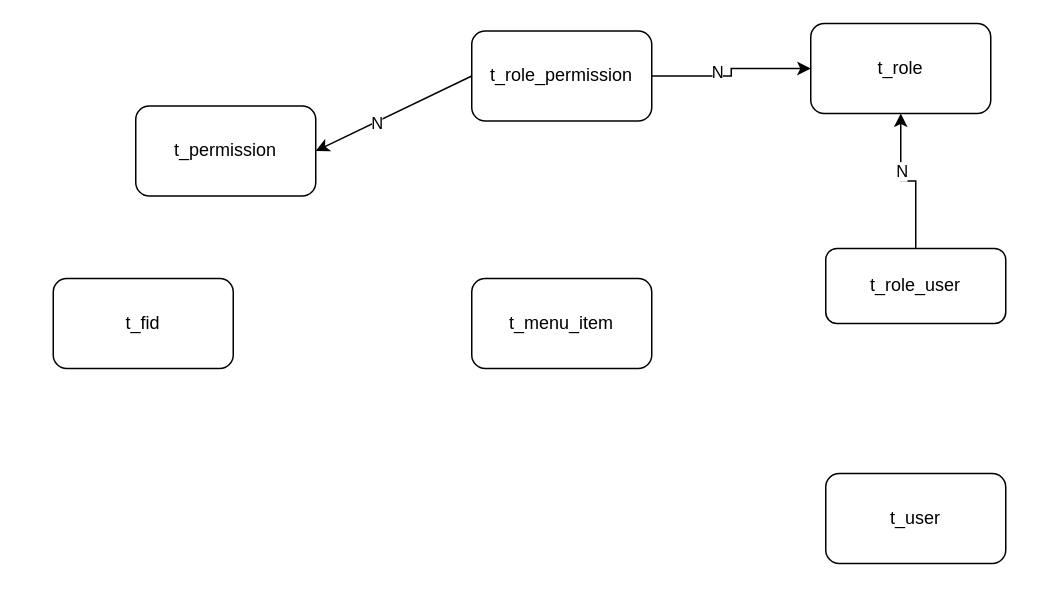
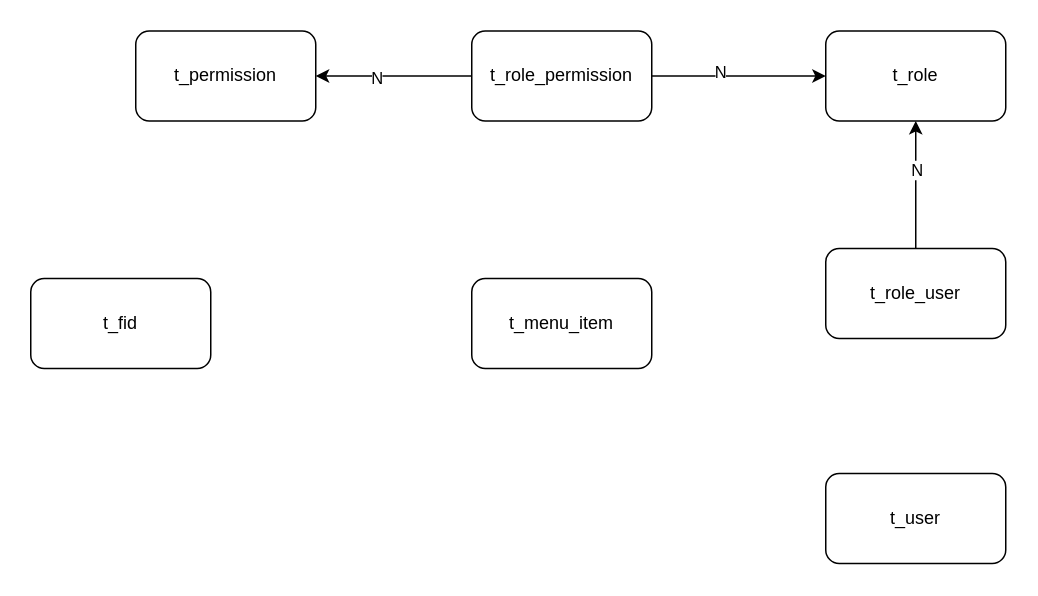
  <mxCell id="0" />
  <mxCell id="1" parent="0" />
- <mxCell id="2" value="t_fid" style="rounded=1;whiteSpace=wrap;html=1;" parent="1" vertex="1"><mxGeometry x="35" y="185" width="120" height="60" as="geometry" /></mxCell>
+ <mxCell id="2" value="t_fid" style="rounded=1;whiteSpace=wrap;html=1;" parent="1" vertex="1"><mxGeometry x="20" y="185" width="120" height="60" as="geometry" /></mxCell>
  <mxCell id="3" value="t_user" style="rounded=1;whiteSpace=wrap;html=1;" parent="1" vertex="1"><mxGeometry x="550" y="315" width="120" height="60" as="geometry" /></mxCell>
- <mxCell id="4" value="t_role" style="rounded=1;whiteSpace=wrap;html=1;" parent="1" vertex="1"><mxGeometry x="540" y="15" width="120" height="60" as="geometry" /></mxCell>
+ <mxCell id="4" value="t_role" style="rounded=1;whiteSpace=wrap;html=1;" parent="1" vertex="1"><mxGeometry x="550" y="20" width="120" height="60" as="geometry" /></mxCell>
  <mxCell id="5" style="edgeStyle=orthogonalEdgeStyle;rounded=0;orthogonalLoop=1;jettySize=auto;html=1;exitX=0.5;exitY=0;exitDx=0;exitDy=0;entryX=0.5;entryY=1;entryDx=0;entryDy=0;" parent="1" source="7" target="4" edge="1"><mxGeometry relative="1" as="geometry" /></mxCell>
  <mxCell id="6" value="N" style="edgeLabel;html=1;align=center;verticalAlign=middle;resizable=0;points=[];" parent="5" vertex="1" connectable="0"><mxGeometry x="0.247" relative="1" as="geometry"><mxPoint as="offset" /></mxGeometry></mxCell>
- <mxCell id="7" value="t_role_user" style="rounded=1;whiteSpace=wrap;html=1;" parent="1" vertex="1"><mxGeometry x="550" y="165" width="120" height="50" as="geometry" /></mxCell>
- <mxCell id="8" value="t_permission" style="rounded=1;whiteSpace=wrap;html=1;" parent="1" vertex="1"><mxGeometry x="90" y="70" width="120" height="60" as="geometry" /></mxCell>
+ <mxCell id="7" value="t_role_user" style="rounded=1;whiteSpace=wrap;html=1;" parent="1" vertex="1"><mxGeometry x="550" y="165" width="120" height="60" as="geometry" /></mxCell>
+ <mxCell id="8" value="t_permission" style="rounded=1;whiteSpace=wrap;html=1;" parent="1" vertex="1"><mxGeometry x="90" y="20" width="120" height="60" as="geometry" /></mxCell>
  <mxCell id="9" value="" style="edgeStyle=orthogonalEdgeStyle;rounded=0;orthogonalLoop=1;jettySize=auto;html=1;" parent="1" source="11" target="4" edge="1"><mxGeometry relative="1" as="geometry" /></mxCell>
  <mxCell id="10" value="N" style="edgeLabel;html=1;align=center;verticalAlign=middle;resizable=0;points=[];" parent="9" vertex="1" connectable="0"><mxGeometry x="-0.224" y="3" relative="1" as="geometry"><mxPoint as="offset" /></mxGeometry></mxCell>
  <mxCell id="11" value="t_role_permission" style="rounded=1;whiteSpace=wrap;html=1;" parent="1" vertex="1"><mxGeometry x="314" y="20" width="120" height="60" as="geometry" /></mxCell>
  <mxCell id="12" value="" style="endArrow=none;startArrow=classic;html=1;entryX=0;entryY=0.5;entryDx=0;entryDy=0;exitX=1;exitY=0.5;exitDx=0;exitDy=0;" parent="1" source="8" target="11" edge="1"><mxGeometry width="50" height="50" relative="1" as="geometry"><mxPoint x="210" y="50" as="sourcePoint" /><mxPoint x="550" y="50" as="targetPoint" /></mxGeometry></mxCell>
  <mxCell id="13" value="N" style="edgeLabel;html=1;align=center;verticalAlign=middle;resizable=0;points=[];" parent="12" vertex="1" connectable="0"><mxGeometry x="-0.231" y="-1" relative="1" as="geometry"><mxPoint as="offset" /></mxGeometry></mxCell>
  <mxCell id="14" value="t_menu_item" style="rounded=1;whiteSpace=wrap;html=1;" parent="1" vertex="1"><mxGeometry x="314" y="185" width="120" height="60" as="geometry" /></mxCell>
